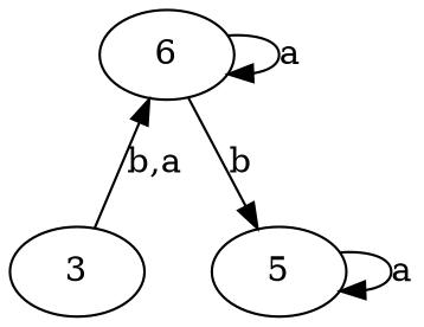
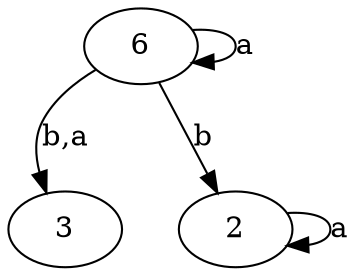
  digraph {
    d2tdocpreamble="\usetikzlibrary{automata}"
    d2tfigpreamble="\tikzstyle{every state}= [ draw=blue!50,very thick,fill=blue!20]  \tikzstyle{auto}= [fill=white]"
    ranksep=0.5
    edge [lblstyle=auto topath="loop above"]
-   n1 [label=5 style=state]
+   n1 [label=2 style=state]
    n2 [label=3 style="state, accepting"]
    n3 [label=6 style="state, initial"]
    n1 -> n1 [label=a]
-   n2 -> n3 [label="b,a" topath="bend right"]
+   n3 -> n2 [label="b,a" topath="bend right"]
    n3 -> n1 [label=b topath="bend right"]
    n3 -> n3 [label=a]
  }
